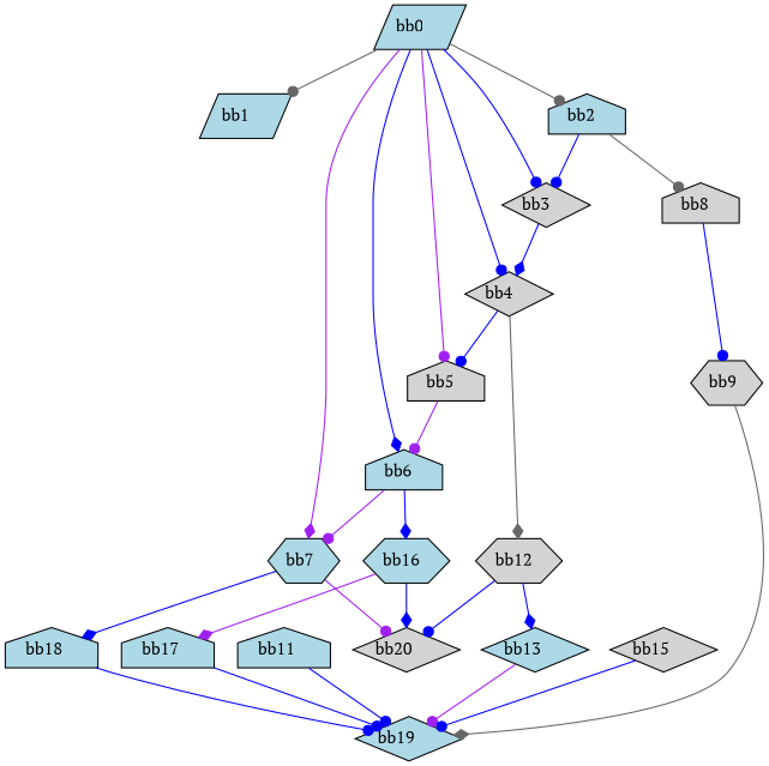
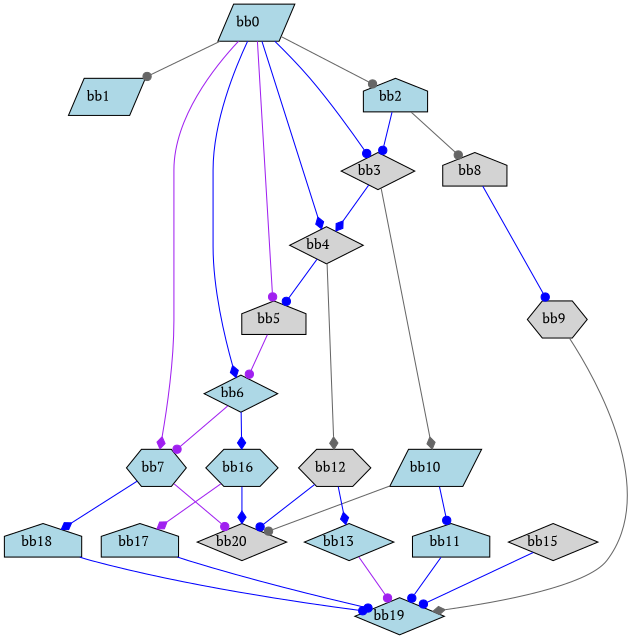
  digraph {
    fontname="PT Serif"
    node [fillcolor=lightblue fontname="PT Serif" shape=diamond style=filled]
    edge [arrowhead=dot color=blue fontname="PT Serif"]
    n1 [label="bb0\l" shape=parallelogram]
    n2 [label="bb1\l" shape=parallelogram]
    n3 [label="bb2\l" shape=house]
    n4 [fillcolor=lightgrey label="bb3\l"]
    n5 [fillcolor=lightgrey label="bb4\l"]
    n6 [fillcolor=lightgrey label="bb5\l" shape=house]
-   n7 [label="bb6\l" shape=house]
+   n7 [label="bb6\l"]
    n8 [label="bb7\l" shape=hexagon]
    n9 [fillcolor=lightgrey label="bb8\l" shape=house]
+   n10 [label="bb10\l" shape=parallelogram]
    n11 [fillcolor=lightgrey label="bb12\l" shape=hexagon]
    n12 [label="bb16\l" shape=hexagon]
    n13 [label="bb18\l" shape=house]
    n14 [fillcolor=lightgrey label="bb20\l"]
    n15 [fillcolor=lightgrey label="bb9\l" shape=hexagon]
    n16 [label="bb11\l" shape=house]
    n17 [label="bb13\l"]
    n18 [label="bb17\l" shape=house]
    n19 [label="bb19\l"]
    n20 [fillcolor=lightgrey label="bb15\l"]
    n1 -> n2 [color=gray40]
    n1 -> n3 [color=gray40]
    n1 -> n4
-   n1 -> n5
+   n1 -> n5 [arrowhead=diamond]
    n1 -> n6 [color=purple]
    n1 -> n7 [arrowhead=diamond]
    n1 -> n8 [arrowhead=diamond color=purple]
    n3 -> n4
    n3 -> n9 [color=gray40]
    n4 -> n5 [arrowhead=diamond]
+   n4 -> n10 [arrowhead=diamond color=gray40]
    n5 -> n6
    n5 -> n11 [arrowhead=diamond color=gray40]
    n6 -> n7 [color=purple]
    n7 -> n8 [color=purple]
    n7 -> n12 [arrowhead=diamond]
    n8 -> n13 [arrowhead=diamond]
    n8 -> n14 [color=purple]
    n9 -> n15
+   n10 -> n14 [color=gray40]
+   n10 -> n16
    n11 -> n14
    n11 -> n17 [arrowhead=diamond]
    n12 -> n14 [arrowhead=diamond]
    n12 -> n18 [arrowhead=diamond color=purple]
    n13 -> n19
    n15 -> n19 [arrowhead=diamond color=gray40]
    n16 -> n19
    n17 -> n19 [color=purple]
    n18 -> n19
    n20 -> n19
  }
